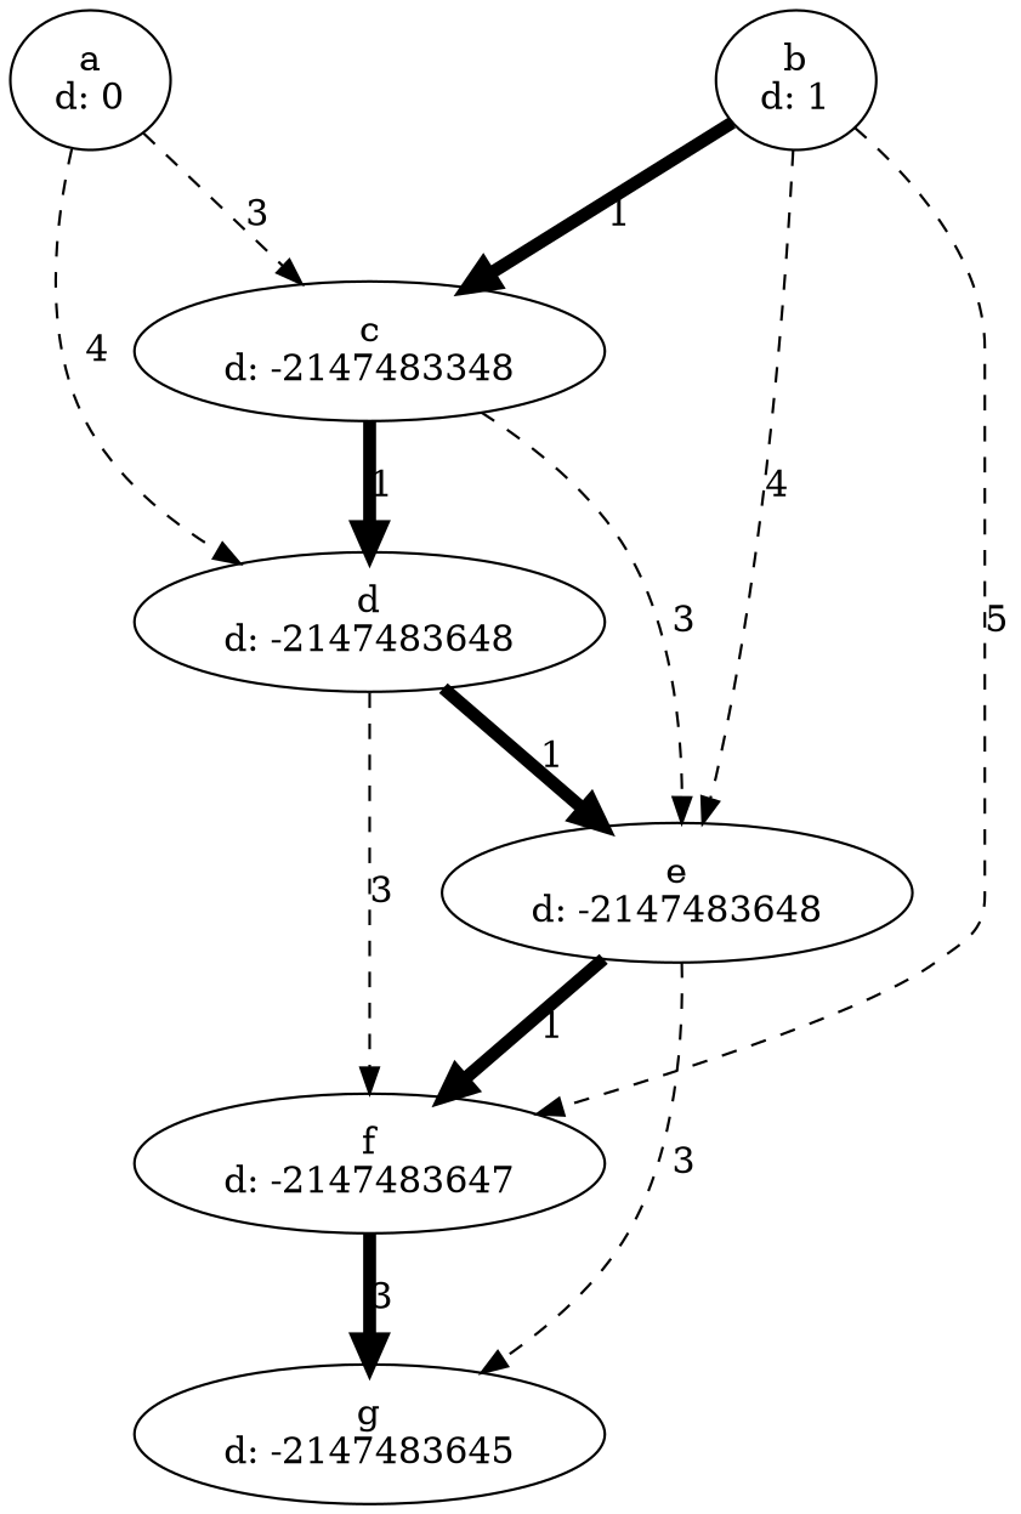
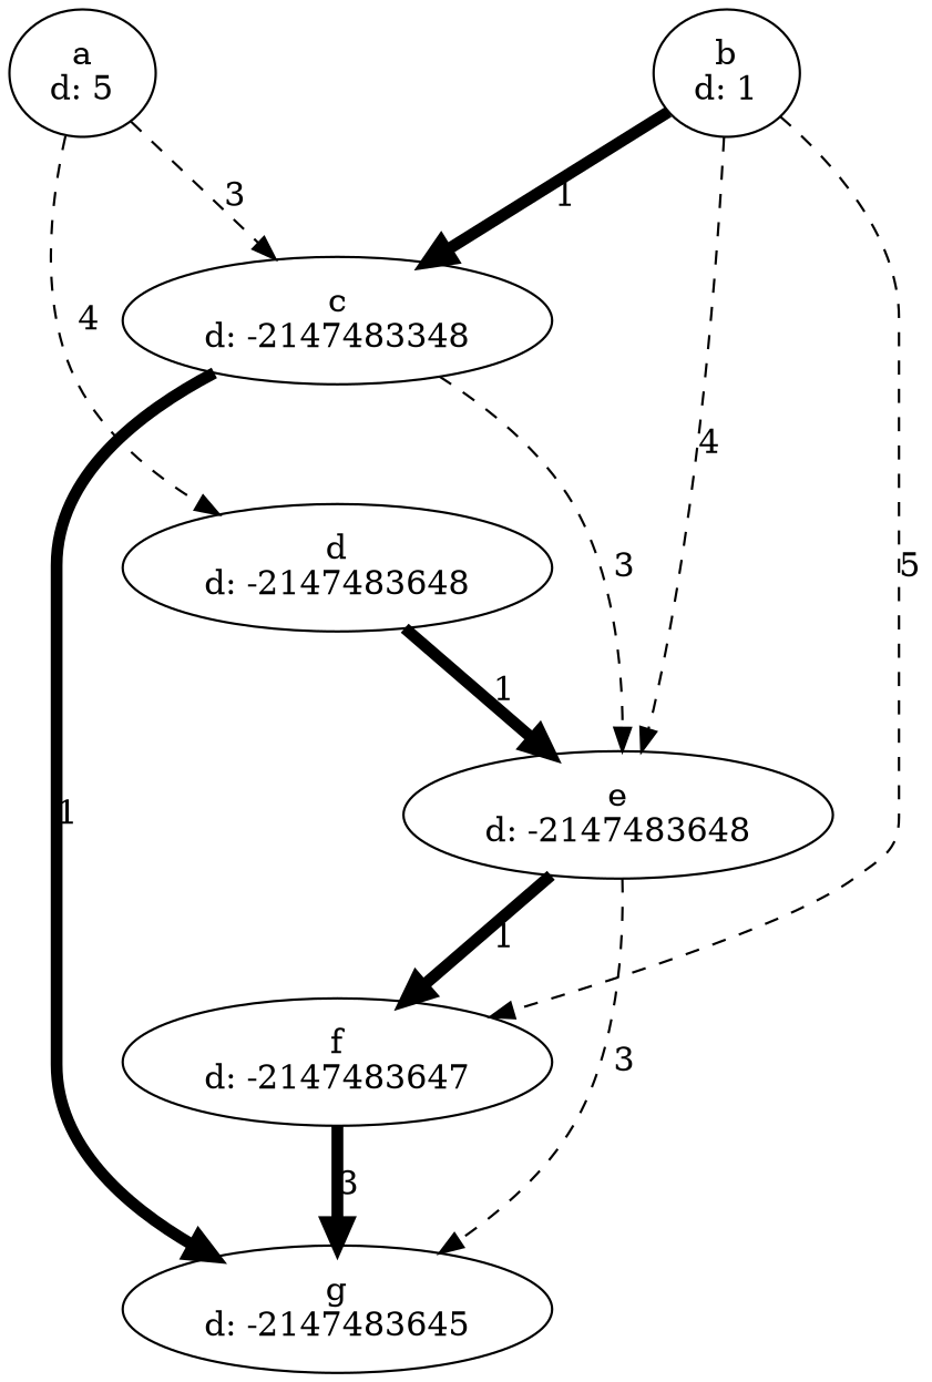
  digraph {
    rankdir=TB
    node [shape=oval]
    edge [dir=forward style=dashed]
-   n1 [label="a\nd: 0"]
+   n1 [label="a\nd: 5"]
    n2 [label="c\nd: -2147483348"]
    n3 [label="d\nd: -2147483648"]
    n4 [label="b\nd: 1"]
    n5 [label="e\nd: -2147483648"]
    n6 [label="f\nd: -2147483647"]
    n7 [label="g\nd: -2147483645"]
    n1 -> n2 [label=3]
    n1 -> n3 [label=4]
-   n2 -> n3 [label=1 penwidth=5 style=""]
+   n2 -> n7 [label=1 penwidth=5 style=""]
    n2 -> n5 [label=3]
    n3 -> n5 [label=1 penwidth=5 style=""]
-   n3 -> n6 [label=3]
    n4 -> n2 [label=1 penwidth=5 style=""]
    n4 -> n5 [label=4]
    n4 -> n6 [label=5]
    n5 -> n6 [label=1 penwidth=5 style=""]
    n5 -> n7 [label=3]
    n6 -> n7 [label=3 penwidth=5 style=""]
  }
